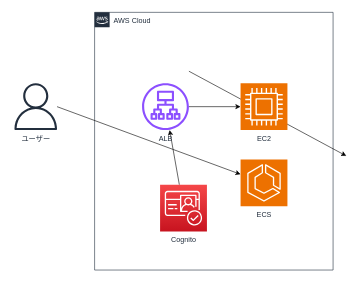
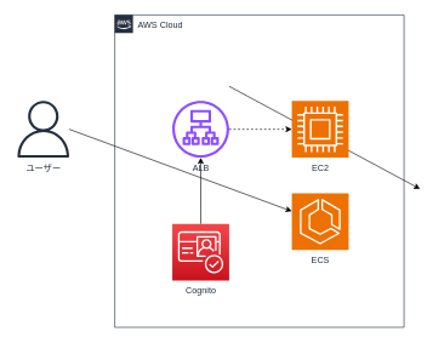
  <mxCell id="0" />
  <mxCell id="1" parent="0" />
  <mxCell id="2" value="AWS Cloud" style="points=[[0,0],[0.25,0],[0.5,0],[0.75,0],[1,0],[1,0.25],[1,0.5],[1,0.75],[1,1],[0.75,1],[0.5,1],[0.25,1],[0,1],[0,0.75],[0,0.5],[0,0.25]];outlineConnect=0;gradientColor=none;html=1;whiteSpace=wrap;fontSize=12;fontStyle=0;container=1;pointerEvents=0;collapsible=0;recursiveResize=0;shape=mxgraph.aws4.group;grIcon=mxgraph.aws4.group_aws_cloud_alt;strokeColor=#232F3E;fillColor=none;verticalAlign=top;align=left;spacingLeft=30;fontColor=#232F3E;dashed=0;" parent="1" vertex="1"><mxGeometry x="157" y="20" width="397" height="429" as="geometry" /></mxCell>
  <mxCell id="3" style="edgeStyle=none;html=1;" edge="1" parent="2" source="4" target="6"><mxGeometry relative="1" as="geometry" /></mxCell>
- <mxCell id="4" value="Cognito" style="sketch=0;points=[[0,0,0],[0.25,0,0],[0.5,0,0],[0.75,0,0],[1,0,0],[0,1,0],[0.25,1,0],[0.5,1,0],[0.75,1,0],[1,1,0],[0,0.25,0],[0,0.5,0],[0,0.75,0],[1,0.25,0],[1,0.5,0],[1,0.75,0]];outlineConnect=0;fontColor=#232F3E;gradientColor=#F54749;gradientDirection=north;fillColor=#C7131F;strokeColor=#ffffff;dashed=0;verticalLabelPosition=bottom;verticalAlign=top;align=center;html=1;fontSize=12;fontStyle=0;aspect=fixed;shape=mxgraph.aws4.resourceIcon;resIcon=mxgraph.aws4.cognito;" parent="2" vertex="1"><mxGeometry x="109" y="287" width="78" height="78" as="geometry" /></mxCell>
+ <mxCell id="4" value="Cognito" style="sketch=0;points=[[0,0,0],[0.25,0,0],[0.5,0,0],[0.75,0,0],[1,0,0],[0,1,0],[0.25,1,0],[0.5,1,0],[0.75,1,0],[1,1,0],[0,0.25,0],[0,0.5,0],[0,0.75,0],[1,0.25,0],[1,0.5,0],[1,0.75,0]];outlineConnect=0;fontColor=#232F3E;gradientColor=#F54749;gradientDirection=north;fillColor=#C7131F;strokeColor=#ffffff;dashed=0;verticalLabelPosition=bottom;verticalAlign=top;align=center;html=1;fontSize=12;fontStyle=0;aspect=fixed;shape=mxgraph.aws4.resourceIcon;resIcon=mxgraph.aws4.cognito;" parent="2" vertex="1"><mxGeometry x="79" y="287" width="78" height="78" as="geometry" /></mxCell>
  <mxCell id="5" value="" style="endArrow=classic;html=1;rounded=0;exitX=1;exitY=0.5;exitDx=0;exitDy=0;exitPerimeter=0;" parent="2" edge="1"><mxGeometry width="50" height="50" relative="1" as="geometry"><mxPoint x="157" y="98" as="sourcePoint" /><mxPoint x="419" y="239" as="targetPoint" /></mxGeometry></mxCell>
  <mxCell id="6" value="ALB" style="sketch=0;outlineConnect=0;fontColor=#232F3E;gradientColor=none;fillColor=#8C4FFF;strokeColor=none;dashed=0;verticalLabelPosition=bottom;verticalAlign=top;align=center;html=1;fontSize=12;fontStyle=0;aspect=fixed;pointerEvents=1;shape=mxgraph.aws4.application_load_balancer;" vertex="1" parent="2"><mxGeometry x="79" y="118" width="78" height="78" as="geometry" /></mxCell>
  <mxCell id="7" value="EC2" style="sketch=0;points=[[0,0,0],[0.25,0,0],[0.5,0,0],[0.75,0,0],[1,0,0],[0,1,0],[0.25,1,0],[0.5,1,0],[0.75,1,0],[1,1,0],[0,0.25,0],[0,0.5,0],[0,0.75,0],[1,0.25,0],[1,0.5,0],[1,0.75,0]];outlineConnect=0;fontColor=#232F3E;fillColor=#ED7100;strokeColor=#ffffff;dashed=0;verticalLabelPosition=bottom;verticalAlign=top;align=center;html=1;fontSize=12;fontStyle=0;aspect=fixed;shape=mxgraph.aws4.resourceIcon;resIcon=mxgraph.aws4.compute;" vertex="1" parent="2"><mxGeometry x="243" y="118" width="78" height="78" as="geometry" /></mxCell>
- <mxCell id="8" style="edgeStyle=none;html=1;entryX=0;entryY=0.5;entryDx=0;entryDy=0;entryPerimeter=0;" edge="1" parent="2" source="6" target="7"><mxGeometry relative="1" as="geometry" /></mxCell>
+ <mxCell id="8" style="edgeStyle=none;html=1;entryX=0;entryY=0.5;entryDx=0;entryDy=0;entryPerimeter=0;dashed=1;" edge="1" parent="2" source="6" target="7"><mxGeometry relative="1" as="geometry" /></mxCell>
  <mxCell id="9" value="ECS" style="sketch=0;points=[[0,0,0],[0.25,0,0],[0.5,0,0],[0.75,0,0],[1,0,0],[0,1,0],[0.25,1,0],[0.5,1,0],[0.75,1,0],[1,1,0],[0,0.25,0],[0,0.5,0],[0,0.75,0],[1,0.25,0],[1,0.5,0],[1,0.75,0]];outlineConnect=0;fontColor=#232F3E;fillColor=#ED7100;strokeColor=#ffffff;dashed=0;verticalLabelPosition=bottom;verticalAlign=top;align=center;html=1;fontSize=12;fontStyle=0;aspect=fixed;shape=mxgraph.aws4.resourceIcon;resIcon=mxgraph.aws4.ecs;" vertex="1" parent="2"><mxGeometry x="243" y="245" width="78" height="78" as="geometry" /></mxCell>
  <mxCell id="10" value="ユーザー" style="sketch=0;outlineConnect=0;fontColor=#232F3E;gradientColor=none;fillColor=#232F3E;strokeColor=none;dashed=0;verticalLabelPosition=bottom;verticalAlign=top;align=center;html=1;fontSize=12;fontStyle=0;aspect=fixed;pointerEvents=1;shape=mxgraph.aws4.user;" parent="1" vertex="1"><mxGeometry x="20" y="138" width="78" height="78" as="geometry" /></mxCell>
  <mxCell id="11" value="" style="endArrow=classic;html=1;rounded=0;exitX=1;exitY=0.5;exitDx=0;exitDy=0;exitPerimeter=0;" parent="1" source="10" target="9" edge="1"><mxGeometry width="50" height="50" relative="1" as="geometry"><mxPoint x="396" y="228" as="sourcePoint" /><mxPoint x="236" y="118" as="targetPoint" /></mxGeometry></mxCell>
